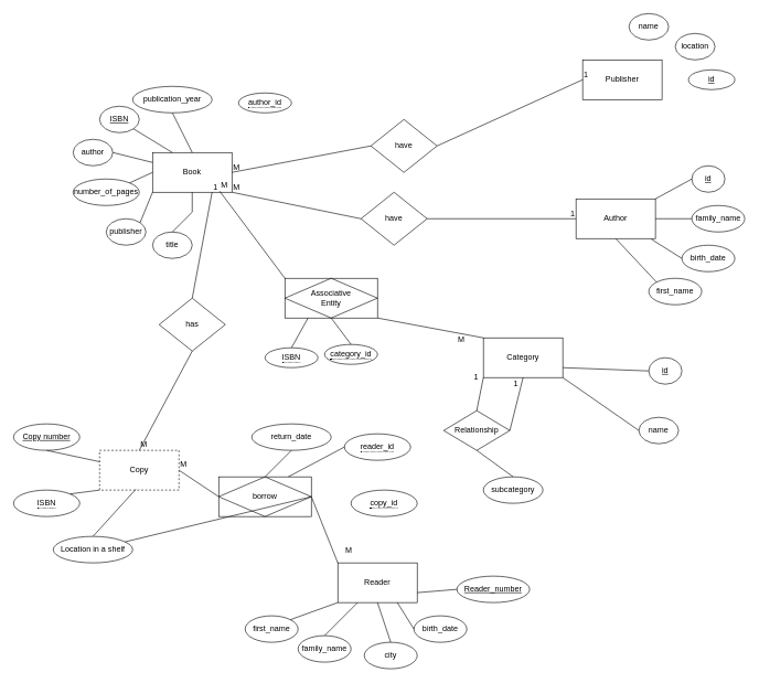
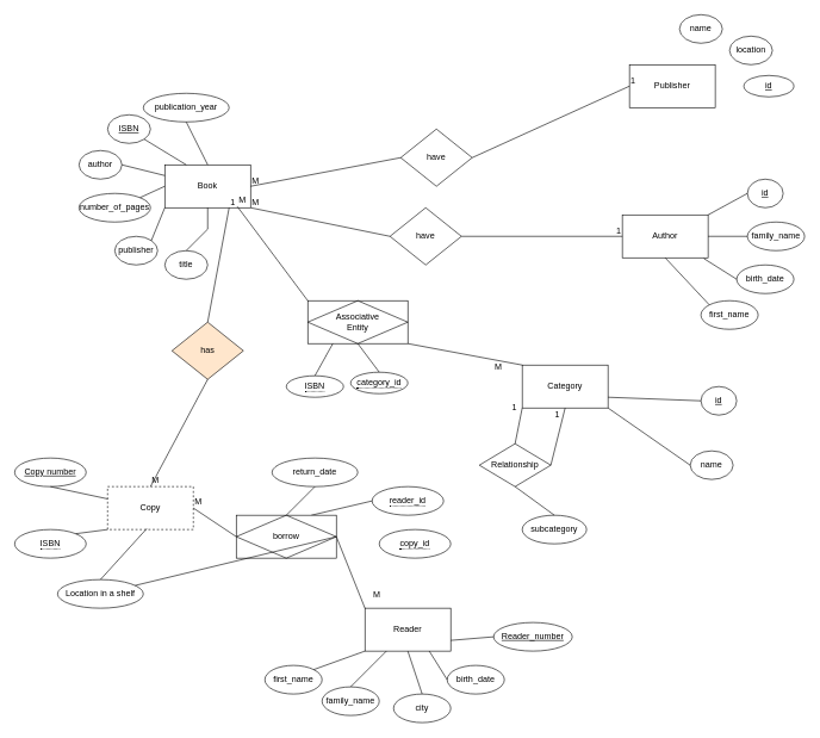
  <mxCell id="0" />
  <mxCell id="1" parent="0" />
  <mxCell id="2" value="Reader" style="rounded=0;whiteSpace=wrap;html=1;" vertex="1" parent="1"><mxGeometry x="510" y="850" width="120" height="60" as="geometry" /></mxCell>
  <mxCell id="3" value="Category" style="rounded=0;whiteSpace=wrap;html=1;" vertex="1" parent="1"><mxGeometry x="730" y="510" width="120" height="60" as="geometry" /></mxCell>
  <mxCell id="4" value="Author" style="rounded=0;whiteSpace=wrap;html=1;" vertex="1" parent="1"><mxGeometry x="870" y="300" width="120" height="60" as="geometry" /></mxCell>
  <mxCell id="5" value="Publisher" style="rounded=0;whiteSpace=wrap;html=1;" vertex="1" parent="1"><mxGeometry x="880" y="90" width="120" height="60" as="geometry" /></mxCell>
  <mxCell id="6" value="Copy" style="rounded=0;whiteSpace=wrap;html=1;dashed=1;" vertex="1" parent="1"><mxGeometry x="150" y="680" width="120" height="60" as="geometry" /></mxCell>
  <mxCell id="7" value="Book" style="rounded=0;whiteSpace=wrap;html=1;" vertex="1" parent="1"><mxGeometry x="230" y="230" width="120" height="60" as="geometry" /></mxCell>
  <mxCell id="8" value="&lt;u&gt;ISBN&lt;/u&gt;" style="ellipse;whiteSpace=wrap;html=1;" vertex="1" parent="1"><mxGeometry x="150" y="160" width="60" height="40" as="geometry" /></mxCell>
  <mxCell id="9" value="publication_year" style="ellipse;whiteSpace=wrap;html=1;" vertex="1" parent="1"><mxGeometry x="200" y="130" width="120" height="40" as="geometry" /></mxCell>
  <mxCell id="10" value="title" style="ellipse;whiteSpace=wrap;html=1;" vertex="1" parent="1"><mxGeometry x="230" y="350" width="60" height="40" as="geometry" /></mxCell>
  <mxCell id="11" value="author" style="ellipse;whiteSpace=wrap;html=1;" vertex="1" parent="1"><mxGeometry x="110" y="210" width="60" height="40" as="geometry" /></mxCell>
  <mxCell id="12" value="number_of_pages" style="ellipse;whiteSpace=wrap;html=1;" vertex="1" parent="1"><mxGeometry x="110" y="270" width="100" height="40" as="geometry" /></mxCell>
  <mxCell id="13" value="publisher" style="ellipse;whiteSpace=wrap;html=1;" vertex="1" parent="1"><mxGeometry x="160" y="330" width="60" height="40" as="geometry" /></mxCell>
  <mxCell id="14" value="&lt;u&gt;Copy number&lt;/u&gt;" style="ellipse;whiteSpace=wrap;html=1;" vertex="1" parent="1"><mxGeometry x="20" y="640" width="100" height="40" as="geometry" /></mxCell>
  <mxCell id="15" value="Location in a shelf" style="ellipse;whiteSpace=wrap;html=1;" vertex="1" parent="1"><mxGeometry x="80" y="810" width="120" height="40" as="geometry" /></mxCell>
  <mxCell id="16" value="&lt;span style=&quot;border-bottom: 1px dotted&quot;&gt;ISBN&lt;/span&gt;" style="ellipse;whiteSpace=wrap;html=1;align=center;" vertex="1" parent="1"><mxGeometry x="20" y="740" width="100" height="40" as="geometry" /></mxCell>
  <mxCell id="17" value="name" style="ellipse;whiteSpace=wrap;html=1;" vertex="1" parent="1"><mxGeometry x="950" y="20" width="60" height="40" as="geometry" /></mxCell>
  <mxCell id="18" value="location" style="ellipse;whiteSpace=wrap;html=1;" vertex="1" parent="1"><mxGeometry x="1020" y="50" width="60" height="40" as="geometry" /></mxCell>
  <mxCell id="19" value="id" style="ellipse;whiteSpace=wrap;html=1;align=center;fontStyle=4;" vertex="1" parent="1"><mxGeometry x="1040" y="105" width="70" height="30" as="geometry" /></mxCell>
  <mxCell id="20" value="id" style="ellipse;whiteSpace=wrap;html=1;align=center;fontStyle=4;" vertex="1" parent="1"><mxGeometry x="1045" y="250" width="50" height="40" as="geometry" /></mxCell>
  <mxCell id="21" value="first_name" style="ellipse;whiteSpace=wrap;html=1;align=center;" vertex="1" parent="1"><mxGeometry x="980" y="420" width="80" height="40" as="geometry" /></mxCell>
  <mxCell id="22" value="birth_date" style="ellipse;whiteSpace=wrap;html=1;align=center;" vertex="1" parent="1"><mxGeometry x="1030" y="370" width="80" height="40" as="geometry" /></mxCell>
  <mxCell id="23" value="name" style="ellipse;whiteSpace=wrap;html=1;" vertex="1" parent="1"><mxGeometry x="965" y="630" width="60" height="40" as="geometry" /></mxCell>
  <mxCell id="24" value="id" style="ellipse;whiteSpace=wrap;html=1;align=center;fontStyle=4;" vertex="1" parent="1"><mxGeometry x="980" y="540" width="50" height="40" as="geometry" /></mxCell>
  <mxCell id="25" value="subcategory" style="ellipse;whiteSpace=wrap;html=1;" vertex="1" parent="1"><mxGeometry x="730" y="720" width="90" height="40" as="geometry" /></mxCell>
  <mxCell id="26" value="first_name" style="ellipse;whiteSpace=wrap;html=1;align=center;" vertex="1" parent="1"><mxGeometry x="370" y="930" width="80" height="40" as="geometry" /></mxCell>
  <mxCell id="27" value="family_name" style="ellipse;whiteSpace=wrap;html=1;align=center;" vertex="1" parent="1"><mxGeometry x="450" y="960" width="80" height="40" as="geometry" /></mxCell>
  <mxCell id="28" value="city" style="ellipse;whiteSpace=wrap;html=1;align=center;" vertex="1" parent="1"><mxGeometry x="550" y="970" width="80" height="40" as="geometry" /></mxCell>
  <mxCell id="29" value="birth_date" style="ellipse;whiteSpace=wrap;html=1;align=center;" vertex="1" parent="1"><mxGeometry x="625" y="930" width="80" height="40" as="geometry" /></mxCell>
  <mxCell id="30" value="&lt;u&gt;Reader_number&lt;/u&gt;" style="ellipse;whiteSpace=wrap;html=1;align=center;" vertex="1" parent="1"><mxGeometry x="690" y="870" width="110" height="40" as="geometry" /></mxCell>
  <mxCell id="31" value="" style="endArrow=none;html=1;rounded=0;entryX=0.5;entryY=0;entryDx=0;entryDy=0;exitX=0.75;exitY=1;exitDx=0;exitDy=0;" edge="1" parent="1" source="7" target="33"><mxGeometry relative="1" as="geometry"><mxPoint x="470" y="300" as="sourcePoint" /><mxPoint x="630" y="300" as="targetPoint" /></mxGeometry></mxCell>
  <mxCell id="32" value="1" style="resizable=0;html=1;whiteSpace=wrap;align=left;verticalAlign=bottom;" connectable="0" vertex="1" parent="31"><mxGeometry x="-1" relative="1" as="geometry" /></mxCell>
- <mxCell id="33" value="has" style="rhombus;whiteSpace=wrap;html=1;" vertex="1" parent="1"><mxGeometry x="240" y="450" width="100" height="80" as="geometry" /></mxCell>
+ <mxCell id="33" value="has" style="rhombus;whiteSpace=wrap;html=1;fillColor=#ffe6cc;" vertex="1" parent="1"><mxGeometry x="240" y="450" width="100" height="80" as="geometry" /></mxCell>
  <mxCell id="34" value="" style="endArrow=none;html=1;rounded=0;entryX=0.5;entryY=1;entryDx=0;entryDy=0;exitX=0.5;exitY=0;exitDx=0;exitDy=0;" edge="1" parent="1" source="6" target="33"><mxGeometry relative="1" as="geometry"><mxPoint x="360" y="240" as="sourcePoint" /><mxPoint x="500" y="170" as="targetPoint" /></mxGeometry></mxCell>
  <mxCell id="35" value="M" style="resizable=0;html=1;whiteSpace=wrap;align=left;verticalAlign=bottom;" connectable="0" vertex="1" parent="34"><mxGeometry x="-1" relative="1" as="geometry" /></mxCell>
  <mxCell id="36" value="" style="resizable=0;html=1;whiteSpace=wrap;align=right;verticalAlign=bottom;" connectable="0" vertex="1" parent="34"><mxGeometry x="1" relative="1" as="geometry" /></mxCell>
  <mxCell id="37" value="" style="endArrow=none;html=1;rounded=0;entryX=0.5;entryY=0;entryDx=0;entryDy=0;exitX=0.456;exitY=0.98;exitDx=0;exitDy=0;exitPerimeter=0;" edge="1" parent="1" source="6" target="15"><mxGeometry width="50" height="50" relative="1" as="geometry"><mxPoint x="100" y="640" as="sourcePoint" /><mxPoint x="150" y="590" as="targetPoint" /></mxGeometry></mxCell>
  <mxCell id="38" value="" style="endArrow=none;html=1;rounded=0;entryX=0.5;entryY=1;entryDx=0;entryDy=0;" edge="1" parent="1" source="6" target="14"><mxGeometry width="50" height="50" relative="1" as="geometry"><mxPoint x="210" y="610" as="sourcePoint" /><mxPoint x="142" y="574" as="targetPoint" /></mxGeometry></mxCell>
  <mxCell id="39" value="" style="endArrow=none;html=1;rounded=0;entryX=1;entryY=0;entryDx=0;entryDy=0;exitX=0;exitY=1;exitDx=0;exitDy=0;" edge="1" parent="1" source="6" target="16"><mxGeometry width="50" height="50" relative="1" as="geometry"><mxPoint x="240" y="610" as="sourcePoint" /><mxPoint y="540" as="targetPoint" x="220" /></mxGeometry></mxCell>
  <mxCell id="40" value="" style="endArrow=none;html=1;rounded=0;entryX=0.5;entryY=1;entryDx=0;entryDy=0;exitX=0.5;exitY=0;exitDx=0;exitDy=0;" edge="1" parent="1" source="7" target="9"><mxGeometry width="50" height="50" relative="1" as="geometry"><mxPoint x="340" y="230" as="sourcePoint" /><mxPoint x="390" y="180" as="targetPoint" /></mxGeometry></mxCell>
  <mxCell id="41" value="" style="endArrow=none;html=1;rounded=0;entryX=1;entryY=1;entryDx=0;entryDy=0;exitX=0.25;exitY=0;exitDx=0;exitDy=0;" edge="1" parent="1" source="7" target="8"><mxGeometry width="50" height="50" relative="1" as="geometry"><mxPoint x="300" y="240" as="sourcePoint" /><mxPoint x="270" y="180" as="targetPoint" /></mxGeometry></mxCell>
  <mxCell id="42" value="" style="endArrow=none;html=1;rounded=0;entryX=1;entryY=0.5;entryDx=0;entryDy=0;exitX=0;exitY=0.25;exitDx=0;exitDy=0;" edge="1" parent="1" source="7" target="11"><mxGeometry width="50" height="50" relative="1" as="geometry"><mxPoint x="270" y="240" as="sourcePoint" /><mxPoint x="211" y="204" as="targetPoint" /></mxGeometry></mxCell>
  <mxCell id="43" value="" style="endArrow=none;html=1;rounded=0;entryX=1;entryY=0;entryDx=0;entryDy=0;exitX=0;exitY=0.5;exitDx=0;exitDy=0;" edge="1" parent="1" source="7" target="12"><mxGeometry width="50" height="50" relative="1" as="geometry"><mxPoint x="240" y="255" as="sourcePoint" /><mxPoint x="180" y="240" as="targetPoint" /></mxGeometry></mxCell>
  <mxCell id="44" value="" style="endArrow=none;html=1;rounded=0;entryX=1;entryY=0;entryDx=0;entryDy=0;exitX=0;exitY=1;exitDx=0;exitDy=0;" edge="1" parent="1" source="7" target="13"><mxGeometry width="50" height="50" relative="1" as="geometry"><mxPoint x="240" y="270" as="sourcePoint" /><mxPoint x="205" y="286" as="targetPoint" /></mxGeometry></mxCell>
  <mxCell id="45" value="" style="endArrow=none;html=1;rounded=0;entryX=0.5;entryY=0;entryDx=0;entryDy=0;exitX=0.5;exitY=1;exitDx=0;exitDy=0;" edge="1" parent="1" source="7" target="10"><mxGeometry width="50" height="50" relative="1" as="geometry"><mxPoint x="240" y="300" as="sourcePoint" /><mxPoint x="241" y="346" as="targetPoint" /><Array as="points"><mxPoint x="290" y="320" /></Array></mxGeometry></mxCell>
  <mxCell id="46" value="family_name" style="ellipse;whiteSpace=wrap;html=1;align=center;" vertex="1" parent="1"><mxGeometry x="1045" y="310" width="80" height="40" as="geometry" /></mxCell>
  <mxCell id="47" value="have" style="rhombus;whiteSpace=wrap;html=1;" vertex="1" parent="1"><mxGeometry x="545" y="290" width="100" height="80" as="geometry" /></mxCell>
  <mxCell id="48" value="" style="endArrow=none;html=1;rounded=0;entryX=1;entryY=0.5;entryDx=0;entryDy=0;exitX=0;exitY=0.5;exitDx=0;exitDy=0;" edge="1" parent="1" source="4" target="47"><mxGeometry relative="1" as="geometry"><mxPoint x="360" y="240" as="sourcePoint" /><mxPoint x="530" y="190" as="targetPoint" /></mxGeometry></mxCell>
  <mxCell id="49" value="1" style="resizable=0;html=1;whiteSpace=wrap;align=left;verticalAlign=bottom;" connectable="0" vertex="1" parent="48"><mxGeometry x="-1" relative="1" as="geometry"><mxPoint x="-10" as="offset" /></mxGeometry></mxCell>
  <mxCell id="50" value="" style="endArrow=none;html=1;rounded=0;entryX=0;entryY=0.5;entryDx=0;entryDy=0;exitX=1;exitY=1;exitDx=0;exitDy=0;" edge="1" parent="1" source="7" target="47"><mxGeometry relative="1" as="geometry"><mxPoint x="630" y="10" as="sourcePoint" /><mxPoint x="530" y="110" as="targetPoint" /></mxGeometry></mxCell>
  <mxCell id="51" value="M" style="resizable=0;html=1;whiteSpace=wrap;align=left;verticalAlign=bottom;" connectable="0" vertex="1" parent="50"><mxGeometry x="-1" relative="1" as="geometry" /></mxCell>
  <mxCell id="52" value="" style="resizable=0;html=1;whiteSpace=wrap;align=right;verticalAlign=bottom;" connectable="0" vertex="1" parent="50"><mxGeometry x="1" relative="1" as="geometry" /></mxCell>
- <mxCell id="53" value="&lt;span style=&quot;border-bottom: 1px dotted&quot;&gt;author_id&lt;/span&gt;" style="ellipse;whiteSpace=wrap;html=1;align=center;" vertex="1" parent="1"><mxGeometry x="360" y="140" width="80" height="30" as="geometry" /></mxCell>
  <mxCell id="54" value="have" style="rhombus;whiteSpace=wrap;html=1;" vertex="1" parent="1"><mxGeometry x="560" y="180" width="100" height="80" as="geometry" /></mxCell>
  <mxCell id="55" value="" style="endArrow=none;html=1;rounded=0;entryX=0;entryY=0.5;entryDx=0;entryDy=0;exitX=1;exitY=0.5;exitDx=0;exitDy=0;" edge="1" parent="1" source="7" target="54"><mxGeometry relative="1" as="geometry"><mxPoint x="360" y="300" as="sourcePoint" /><mxPoint x="555" y="340" as="targetPoint" /></mxGeometry></mxCell>
  <mxCell id="56" value="M" style="resizable=0;html=1;whiteSpace=wrap;align=left;verticalAlign=bottom;" connectable="0" vertex="1" parent="55"><mxGeometry x="-1" relative="1" as="geometry" /></mxCell>
  <mxCell id="57" value="" style="resizable=0;html=1;whiteSpace=wrap;align=right;verticalAlign=bottom;" connectable="0" vertex="1" parent="55"><mxGeometry x="1" relative="1" as="geometry" /></mxCell>
  <mxCell id="58" value="" style="endArrow=none;html=1;rounded=0;entryX=1;entryY=0.5;entryDx=0;entryDy=0;exitX=0;exitY=0.5;exitDx=0;exitDy=0;" edge="1" parent="1" source="5" target="54"><mxGeometry relative="1" as="geometry"><mxPoint x="880" y="340" as="sourcePoint" /><mxPoint x="655" y="340" as="targetPoint" /></mxGeometry></mxCell>
  <mxCell id="59" value="1" style="resizable=0;html=1;whiteSpace=wrap;align=left;verticalAlign=bottom;" connectable="0" vertex="1" parent="58"><mxGeometry x="-1" relative="1" as="geometry" /></mxCell>
  <mxCell id="60" value="" style="endArrow=none;html=1;rounded=0;exitX=0;exitY=0.5;exitDx=0;exitDy=0;entryX=1;entryY=1;entryDx=0;entryDy=0;" edge="1" parent="1" source="23" target="3"><mxGeometry width="50" height="50" relative="1" as="geometry"><mxPoint x="775" y="630" as="sourcePoint" /><mxPoint x="800" y="600" as="targetPoint" /></mxGeometry></mxCell>
  <mxCell id="61" value="" style="endArrow=none;html=1;rounded=0;exitX=0;exitY=0.5;exitDx=0;exitDy=0;entryX=1;entryY=0.75;entryDx=0;entryDy=0;" edge="1" parent="1" source="24" target="3"><mxGeometry width="50" height="50" relative="1" as="geometry"><mxPoint x="880" y="610" as="sourcePoint" /><mxPoint x="860" y="580" as="targetPoint" /></mxGeometry></mxCell>
  <mxCell id="62" value="Relationship" style="shape=rhombus;perimeter=rhombusPerimeter;whiteSpace=wrap;html=1;align=center;" vertex="1" parent="1"><mxGeometry x="670" y="620" width="100" height="60" as="geometry" /></mxCell>
  <mxCell id="63" value="" style="endArrow=none;html=1;rounded=0;entryX=0;entryY=1;entryDx=0;entryDy=0;exitX=0.5;exitY=0;exitDx=0;exitDy=0;" edge="1" parent="1" source="62" target="3"><mxGeometry width="50" height="50" relative="1" as="geometry"><mxPoint x="650" y="620" as="sourcePoint" /><mxPoint x="700" y="570" as="targetPoint" /></mxGeometry></mxCell>
  <mxCell id="64" value="" style="endArrow=none;html=1;rounded=0;entryX=0.5;entryY=1;entryDx=0;entryDy=0;exitX=1;exitY=0.5;exitDx=0;exitDy=0;" edge="1" parent="1" source="62" target="3"><mxGeometry width="50" height="50" relative="1" as="geometry"><mxPoint x="730" y="630" as="sourcePoint" /><mxPoint x="740" y="580" as="targetPoint" /></mxGeometry></mxCell>
  <mxCell id="65" value="" style="endArrow=none;html=1;rounded=0;entryX=0.5;entryY=1;entryDx=0;entryDy=0;exitX=0.5;exitY=0;exitDx=0;exitDy=0;" edge="1" parent="1" source="25" target="62"><mxGeometry width="50" height="50" relative="1" as="geometry"><mxPoint x="780" y="660" as="sourcePoint" /><mxPoint x="800" y="580" as="targetPoint" /></mxGeometry></mxCell>
  <mxCell id="66" value="1" style="text;strokeColor=none;fillColor=none;align=left;verticalAlign=middle;spacingLeft=4;spacingRight=4;overflow=hidden;points=[[0,0.5],[1,0.5]];portConstraint=eastwest;rotatable=0;whiteSpace=wrap;html=1;" vertex="1" parent="1"><mxGeometry x="710" y="560" width="20" height="20" as="geometry" /></mxCell>
  <mxCell id="67" value="1" style="text;strokeColor=none;fillColor=none;align=left;verticalAlign=middle;spacingLeft=4;spacingRight=4;overflow=hidden;points=[[0,0.5],[1,0.5]];portConstraint=eastwest;rotatable=0;whiteSpace=wrap;html=1;" vertex="1" parent="1"><mxGeometry x="770" y="570" width="20" height="20" as="geometry" /></mxCell>
  <mxCell id="68" value="" style="endArrow=none;html=1;rounded=0;exitX=0;exitY=0;exitDx=0;exitDy=0;entryX=0.5;entryY=1;entryDx=0;entryDy=0;" edge="1" parent="1" source="21" target="4"><mxGeometry width="50" height="50" relative="1" as="geometry"><mxPoint x="1020" y="405" as="sourcePoint" /><mxPoint x="890" y="400" as="targetPoint" /></mxGeometry></mxCell>
  <mxCell id="69" value="" style="endArrow=none;html=1;rounded=0;exitX=0;exitY=0.5;exitDx=0;exitDy=0;entryX=0.95;entryY=1.017;entryDx=0;entryDy=0;entryPerimeter=0;" edge="1" parent="1" source="22" target="4"><mxGeometry width="50" height="50" relative="1" as="geometry"><mxPoint x="1002" y="436" as="sourcePoint" /><mxPoint x="940" y="370" as="targetPoint" /></mxGeometry></mxCell>
  <mxCell id="70" value="" style="endArrow=none;html=1;rounded=0;exitX=0;exitY=0.5;exitDx=0;exitDy=0;entryX=1;entryY=0.5;entryDx=0;entryDy=0;" edge="1" parent="1" source="46" target="4"><mxGeometry width="50" height="50" relative="1" as="geometry"><mxPoint x="1040" y="400" as="sourcePoint" /><mxPoint x="994" y="371" as="targetPoint" /></mxGeometry></mxCell>
  <mxCell id="71" value="" style="endArrow=none;html=1;rounded=0;exitX=0;exitY=0.5;exitDx=0;exitDy=0;entryX=1;entryY=0;entryDx=0;entryDy=0;" edge="1" parent="1" source="20" target="4"><mxGeometry width="50" height="50" relative="1" as="geometry"><mxPoint x="1055" y="340" as="sourcePoint" /><mxPoint x="1000" y="340" as="targetPoint" /></mxGeometry></mxCell>
  <mxCell id="72" value="" style="endArrow=none;html=1;rounded=0;entryX=0;entryY=0.5;entryDx=0;entryDy=0;exitX=1;exitY=0.5;exitDx=0;exitDy=0;" edge="1" parent="1" source="6" target="87"><mxGeometry relative="1" as="geometry"><mxPoint y="690" as="sourcePoint" x="220" /><mxPoint x="340" y="750" as="targetPoint" /></mxGeometry></mxCell>
  <mxCell id="73" value="M" style="resizable=0;html=1;whiteSpace=wrap;align=left;verticalAlign=bottom;" connectable="0" vertex="1" parent="72"><mxGeometry x="-1" relative="1" as="geometry" /></mxCell>
  <mxCell id="74" value="" style="resizable=0;html=1;whiteSpace=wrap;align=right;verticalAlign=bottom;" connectable="0" vertex="1" parent="72"><mxGeometry x="1" relative="1" as="geometry" /></mxCell>
  <mxCell id="75" value="" style="endArrow=none;html=1;rounded=0;entryX=0;entryY=0;entryDx=0;entryDy=0;exitX=1;exitY=0.5;exitDx=0;exitDy=0;" edge="1" parent="1" source="87" target="2"><mxGeometry relative="1" as="geometry"><mxPoint x="415" y="770" as="sourcePoint" /><mxPoint x="350" y="760" as="targetPoint" /></mxGeometry></mxCell>
  <mxCell id="76" value="M" style="resizable=0;html=1;whiteSpace=wrap;align=left;verticalAlign=bottom;" connectable="0" vertex="1" parent="75"><mxGeometry x="-1" relative="1" as="geometry"><mxPoint x="50" y="90" as="offset" /></mxGeometry></mxCell>
  <mxCell id="77" value="" style="resizable=0;html=1;whiteSpace=wrap;align=right;verticalAlign=bottom;" connectable="0" vertex="1" parent="75"><mxGeometry x="1" relative="1" as="geometry" /></mxCell>
- <mxCell id="78" value="&lt;span style=&quot;border-bottom: 1px dotted&quot;&gt;reader_id&lt;/span&gt;" style="ellipse;whiteSpace=wrap;html=1;align=center;" vertex="1" parent="1"><mxGeometry x="520" y="655" width="100" height="40" as="geometry" /></mxCell>
+ <mxCell id="78" value="&lt;span style=&quot;border-bottom: 1px dotted&quot;&gt;reader_id&lt;/span&gt;" style="ellipse;whiteSpace=wrap;html=1;align=center;" vertex="1" parent="1"><mxGeometry x="520" y="680" width="100" height="40" as="geometry" /></mxCell>
  <mxCell id="79" value="" style="endArrow=none;html=1;rounded=0;entryX=0;entryY=0.5;entryDx=0;entryDy=0;exitX=0.75;exitY=0;exitDx=0;exitDy=0;" edge="1" parent="1" source="87" target="78"><mxGeometry width="50" height="50" relative="1" as="geometry"><mxPoint x="215" y="749" as="sourcePoint" /><mxPoint x="150" y="820" as="targetPoint" /></mxGeometry></mxCell>
  <mxCell id="80" value="" style="endArrow=none;html=1;rounded=0;entryX=1;entryY=0;entryDx=0;entryDy=0;exitX=0;exitY=1;exitDx=0;exitDy=0;" edge="1" parent="1" source="2" target="26"><mxGeometry width="50" height="50" relative="1" as="geometry"><mxPoint x="430" y="840" as="sourcePoint" /><mxPoint x="470" y="910" as="targetPoint" /></mxGeometry></mxCell>
  <mxCell id="81" value="" style="endArrow=none;html=1;rounded=0;entryX=0.5;entryY=0;entryDx=0;entryDy=0;exitX=0.25;exitY=1;exitDx=0;exitDy=0;" edge="1" parent="1" source="2" target="27"><mxGeometry width="50" height="50" relative="1" as="geometry"><mxPoint x="520" y="920" as="sourcePoint" /><mxPoint x="448" y="946" as="targetPoint" /></mxGeometry></mxCell>
  <mxCell id="82" value="" style="endArrow=none;html=1;rounded=0;entryX=0.5;entryY=0;entryDx=0;entryDy=0;exitX=0.5;exitY=1;exitDx=0;exitDy=0;" edge="1" parent="1" source="2" target="28"><mxGeometry width="50" height="50" relative="1" as="geometry"><mxPoint x="550" y="920" as="sourcePoint" /><mxPoint x="500" y="970" as="targetPoint" /></mxGeometry></mxCell>
  <mxCell id="83" value="" style="endArrow=none;html=1;rounded=0;entryX=0;entryY=0.5;entryDx=0;entryDy=0;exitX=0.75;exitY=1;exitDx=0;exitDy=0;" edge="1" parent="1" source="2" target="29"><mxGeometry width="50" height="50" relative="1" as="geometry"><mxPoint x="580" y="920" as="sourcePoint" /><mxPoint x="600" y="980" as="targetPoint" /></mxGeometry></mxCell>
  <mxCell id="84" value="" style="endArrow=none;html=1;rounded=0;entryX=0;entryY=0.5;entryDx=0;entryDy=0;exitX=1;exitY=0.75;exitDx=0;exitDy=0;" edge="1" parent="1" source="2" target="30"><mxGeometry width="50" height="50" relative="1" as="geometry"><mxPoint x="610" y="920" as="sourcePoint" /><mxPoint x="635" y="960" as="targetPoint" /></mxGeometry></mxCell>
  <mxCell id="85" value="return_date" style="ellipse;whiteSpace=wrap;html=1;" vertex="1" parent="1"><mxGeometry x="380" y="640" width="120" height="40" as="geometry" /></mxCell>
  <mxCell id="86" value="" style="endArrow=none;html=1;rounded=0;exitX=0.5;exitY=1;exitDx=0;exitDy=0;entryX=0.5;entryY=0;entryDx=0;entryDy=0;" edge="1" parent="1" source="85" target="87"><mxGeometry width="50" height="50" relative="1" as="geometry"><mxPoint x="250" y="750" as="sourcePoint" /><mxPoint x="270" y="680" as="targetPoint" /></mxGeometry></mxCell>
  <mxCell id="87" value="borrow" style="shape=associativeEntity;whiteSpace=wrap;html=1;align=center;" vertex="1" parent="1"><mxGeometry x="330" y="720" width="140" height="60" as="geometry" /></mxCell>
  <mxCell id="88" value="&lt;span style=&quot;border-bottom: 1px dotted&quot;&gt;copy_id&lt;/span&gt;" style="ellipse;whiteSpace=wrap;html=1;align=center;" vertex="1" parent="1"><mxGeometry x="530" y="740" width="100" height="40" as="geometry" /></mxCell>
  <mxCell id="89" value="" style="endArrow=none;html=1;rounded=0;exitX=1;exitY=0.5;exitDx=0;exitDy=0;" edge="1" parent="1" source="87" target="15"><mxGeometry width="50" height="50" relative="1" as="geometry"><mxPoint x="445" y="730" as="sourcePoint" /><mxPoint x="530" y="710" as="targetPoint" /></mxGeometry></mxCell>
  <mxCell id="90" value="Associative&#10;Entity" style="shape=associativeEntity;whiteSpace=wrap;html=1;align=center;" vertex="1" parent="1"><mxGeometry x="430" y="420" width="140" height="60" as="geometry" /></mxCell>
  <mxCell id="91" value="" style="endArrow=none;html=1;rounded=0;entryX=0;entryY=0;entryDx=0;entryDy=0;exitX=0.846;exitY=0.973;exitDx=0;exitDy=0;exitPerimeter=0;" edge="1" parent="1" source="7" target="90"><mxGeometry relative="1" as="geometry"><mxPoint x="360" y="300" as="sourcePoint" /><mxPoint x="555" y="340" as="targetPoint" /></mxGeometry></mxCell>
  <mxCell id="92" value="M" style="resizable=0;html=1;whiteSpace=wrap;align=left;verticalAlign=bottom;" connectable="0" vertex="1" parent="91"><mxGeometry x="-1" relative="1" as="geometry" /></mxCell>
  <mxCell id="93" value="" style="resizable=0;html=1;whiteSpace=wrap;align=right;verticalAlign=bottom;" connectable="0" vertex="1" parent="91"><mxGeometry x="1" relative="1" as="geometry" /></mxCell>
  <mxCell id="94" value="" style="endArrow=none;html=1;rounded=0;entryX=0;entryY=0;entryDx=0;entryDy=0;exitX=1;exitY=1;exitDx=0;exitDy=0;" edge="1" parent="1" source="90" target="3"><mxGeometry relative="1" as="geometry"><mxPoint x="342" y="298" as="sourcePoint" /><mxPoint x="470" y="420" as="targetPoint" /></mxGeometry></mxCell>
  <mxCell id="95" value="M" style="resizable=0;html=1;whiteSpace=wrap;align=left;verticalAlign=bottom;" connectable="0" vertex="1" parent="94"><mxGeometry x="-1" relative="1" as="geometry"><mxPoint x="120" y="40" as="offset" /></mxGeometry></mxCell>
  <mxCell id="96" value="" style="resizable=0;html=1;whiteSpace=wrap;align=right;verticalAlign=bottom;" connectable="0" vertex="1" parent="94"><mxGeometry x="1" relative="1" as="geometry" /></mxCell>
  <mxCell id="97" value="&lt;span style=&quot;border-bottom: 1px dotted&quot;&gt;ISBN&lt;/span&gt;" style="ellipse;whiteSpace=wrap;html=1;align=center;" vertex="1" parent="1"><mxGeometry x="400" y="525" width="80" height="30" as="geometry" /></mxCell>
  <mxCell id="98" value="&lt;span style=&quot;border-bottom: 1px dotted&quot;&gt;category_id&lt;/span&gt;" style="ellipse;whiteSpace=wrap;html=1;align=center;" vertex="1" parent="1"><mxGeometry x="490" y="520" width="80" height="30" as="geometry" /></mxCell>
  <mxCell id="99" value="" style="endArrow=none;html=1;rounded=0;exitX=0.25;exitY=1;exitDx=0;exitDy=0;entryX=0.5;entryY=0;entryDx=0;entryDy=0;" edge="1" parent="1" source="90" target="97"><mxGeometry width="50" height="50" relative="1" as="geometry"><mxPoint x="380" y="560" as="sourcePoint" /><mxPoint x="430" y="510" as="targetPoint" /></mxGeometry></mxCell>
  <mxCell id="100" value="" style="endArrow=none;html=1;rounded=0;exitX=0.5;exitY=1;exitDx=0;exitDy=0;entryX=0.5;entryY=0;entryDx=0;entryDy=0;" edge="1" parent="1" source="90" target="98"><mxGeometry width="50" height="50" relative="1" as="geometry"><mxPoint x="475" y="490" as="sourcePoint" /><mxPoint x="450" y="520" as="targetPoint" /></mxGeometry></mxCell>
